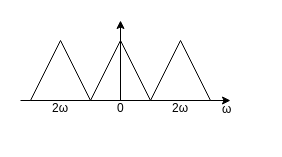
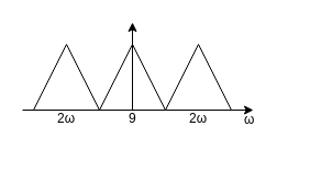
  <mxCell id="0" />
  <mxCell id="1" parent="0" />
  <mxCell id="2" value="" style="triangle;whiteSpace=wrap;html=1;direction=south;rotation=-180;" vertex="1" parent="1"><mxGeometry x="90" y="40" width="60" height="60" as="geometry" /></mxCell>
  <mxCell id="3" value="" style="endArrow=classic;html=1;rounded=0;" edge="1" parent="1"><mxGeometry width="50" height="50" relative="1" as="geometry"><mxPoint x="120" y="100" as="sourcePoint" /><mxPoint x="120" y="20" as="targetPoint" /></mxGeometry></mxCell>
  <mxCell id="4" value="" style="endArrow=classic;html=1;rounded=0;" edge="1" parent="1"><mxGeometry width="50" height="50" relative="1" as="geometry"><mxPoint x="20" y="100" as="sourcePoint" /><mxPoint x="230" y="100" as="targetPoint" /></mxGeometry></mxCell>
  <mxCell id="5" value="" style="triangle;whiteSpace=wrap;html=1;direction=south;rotation=-180;" vertex="1" parent="1"><mxGeometry x="30" y="40" width="60" height="60" as="geometry" /></mxCell>
  <mxCell id="6" value="" style="triangle;whiteSpace=wrap;html=1;direction=south;rotation=-180;" vertex="1" parent="1"><mxGeometry x="150" y="40" width="60" height="60" as="geometry" /></mxCell>
  <mxCell id="7" value="2ω" style="text;whiteSpace=wrap;" vertex="1" parent="1"><mxGeometry x="170" y="94" width="40" height="40" as="geometry" /></mxCell>
  <mxCell id="8" value="ω" style="text;whiteSpace=wrap;" vertex="1" parent="1"><mxGeometry x="220" y="95" width="40" height="40" as="geometry" /></mxCell>
- <mxCell id="9" value="0" style="text;whiteSpace=wrap;" vertex="1" parent="1"><mxGeometry x="115" y="94" width="40" height="40" as="geometry" /></mxCell>
+ <mxCell id="9" value="9" style="text;whiteSpace=wrap;" vertex="1" parent="1"><mxGeometry x="115" y="94" width="40" height="40" as="geometry" /></mxCell>
  <mxCell id="10" value="2ω" style="text;whiteSpace=wrap;" vertex="1" parent="1"><mxGeometry x="50" y="94" width="40" height="40" as="geometry" /></mxCell>
